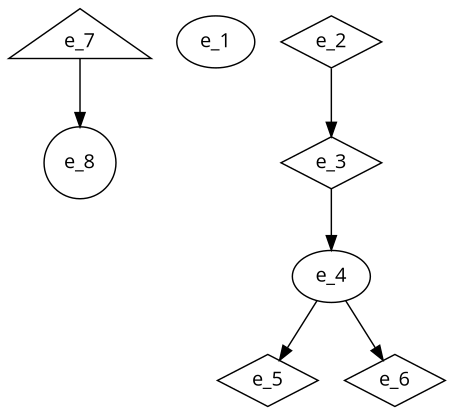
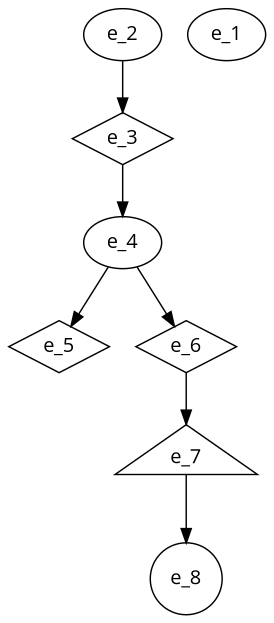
  digraph {
    fontname="Open Sans"
    node [fontname="Open Sans" shape=diamond]
    edge [fontname="Open Sans"]
    e_8 [shape=circle]
    e_1 [shape=""]
-   e_2
+   e_2 [shape=ellipse]
    e_3
    e_4 [shape=ellipse]
    e_5
    e_6
    e_7 [shape=triangle]
    e_2 -> e_3
    e_3 -> e_4
    e_4 -> e_5
    e_4 -> e_6
+   e_6 -> e_7
    e_7 -> e_8
  }
